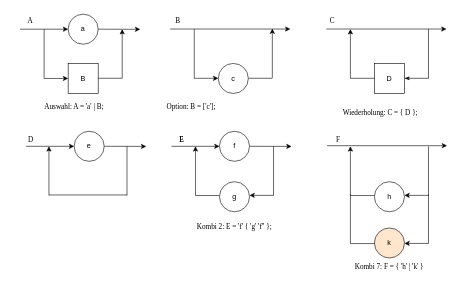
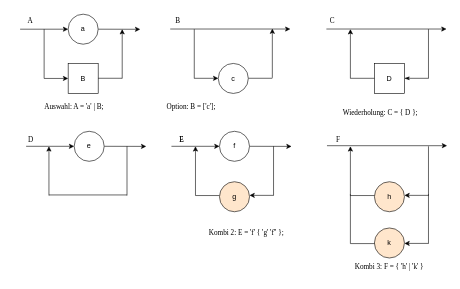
  <mxCell id="0" />
  <mxCell id="1" parent="0" />
  <mxCell id="2" value="B" style="rounded=0;whiteSpace=wrap;html=1;" parent="1" vertex="1"><mxGeometry x="113" y="105" width="50" height="50" as="geometry" /></mxCell>
  <mxCell id="3" style="edgeStyle=none;html=1;exitX=1;exitY=0.5;exitDx=0;exitDy=0;" parent="1" source="4" edge="1"><mxGeometry relative="1" as="geometry"><mxPoint x="233" y="48.143" as="targetPoint" /></mxGeometry></mxCell>
  <mxCell id="4" value="a" style="ellipse;whiteSpace=wrap;html=1;aspect=fixed;" parent="1" vertex="1"><mxGeometry x="113" y="23" width="50" height="50" as="geometry" /></mxCell>
  <mxCell id="5" value="" style="endArrow=classic;html=1;" parent="1" edge="1"><mxGeometry width="50" height="50" relative="1" as="geometry"><mxPoint x="33" y="48" as="sourcePoint" /><mxPoint x="113" y="48" as="targetPoint" /></mxGeometry></mxCell>
  <mxCell id="6" value="" style="endArrow=none;html=1;endFill=0;" parent="1" edge="1"><mxGeometry width="50" height="50" relative="1" as="geometry"><mxPoint x="73" y="48" as="sourcePoint" /><mxPoint x="73" y="130" as="targetPoint" /></mxGeometry></mxCell>
  <mxCell id="7" value="" style="endArrow=classic;html=1;" parent="1" edge="1"><mxGeometry width="50" height="50" relative="1" as="geometry"><mxPoint x="73" y="130" as="sourcePoint" /><mxPoint x="113" y="130" as="targetPoint" /></mxGeometry></mxCell>
  <mxCell id="8" value="" style="endArrow=none;html=1;endFill=0;" parent="1" edge="1"><mxGeometry width="50" height="50" relative="1" as="geometry"><mxPoint x="163" y="129.71" as="sourcePoint" /><mxPoint x="203" y="129.71" as="targetPoint" /></mxGeometry></mxCell>
  <mxCell id="9" value="" style="endArrow=none;html=1;endFill=0;startArrow=classic;startFill=1;" parent="1" edge="1"><mxGeometry width="50" height="50" relative="1" as="geometry"><mxPoint x="203" y="48" as="sourcePoint" /><mxPoint x="203" y="130" as="targetPoint" /></mxGeometry></mxCell>
  <mxCell id="10" value="&lt;font face=&quot;Times New Roman&quot;&gt;Auswahl: A = 'a' | B;&lt;/font&gt;" style="text;html=1;strokeColor=none;fillColor=none;align=center;verticalAlign=middle;whiteSpace=wrap;rounded=0;" parent="1" vertex="1"><mxGeometry x="48" y="163" width="150" height="30" as="geometry" /></mxCell>
  <mxCell id="11" value="A" style="text;html=1;strokeColor=none;fillColor=none;align=center;verticalAlign=middle;whiteSpace=wrap;rounded=0;fontFamily=Times New Roman;" parent="1" vertex="1"><mxGeometry x="20" y="20" width="60" height="30" as="geometry" /></mxCell>
  <mxCell id="12" value="" style="endArrow=classic;html=1;fontFamily=Times New Roman;" parent="1" edge="1"><mxGeometry width="50" height="50" relative="1" as="geometry"><mxPoint x="283" y="47.71" as="sourcePoint" /><mxPoint x="483" y="47.71" as="targetPoint" /></mxGeometry></mxCell>
  <mxCell id="13" value="" style="endArrow=classic;html=1;fontFamily=Times New Roman;" parent="1" edge="1"><mxGeometry width="50" height="50" relative="1" as="geometry"><mxPoint x="543" y="47.71" as="sourcePoint" /><mxPoint x="743" y="47.71" as="targetPoint" /></mxGeometry></mxCell>
  <mxCell id="14" value="" style="endArrow=classic;html=1;" parent="1" edge="1"><mxGeometry width="50" height="50" relative="1" as="geometry"><mxPoint x="323" y="129.76" as="sourcePoint" /><mxPoint x="363" y="129.76" as="targetPoint" /></mxGeometry></mxCell>
  <mxCell id="15" value="" style="endArrow=none;html=1;endFill=0;" parent="1" edge="1"><mxGeometry width="50" height="50" relative="1" as="geometry"><mxPoint x="413" y="129.71" as="sourcePoint" /><mxPoint x="453" y="129.71" as="targetPoint" /></mxGeometry></mxCell>
  <mxCell id="16" value="" style="endArrow=none;html=1;endFill=0;startArrow=classic;startFill=1;" parent="1" edge="1"><mxGeometry width="50" height="50" relative="1" as="geometry"><mxPoint x="453" y="47" as="sourcePoint" /><mxPoint x="453" y="129" as="targetPoint" /></mxGeometry></mxCell>
  <mxCell id="17" value="" style="endArrow=none;html=1;endFill=0;" parent="1" edge="1"><mxGeometry width="50" height="50" relative="1" as="geometry"><mxPoint x="323" y="48" as="sourcePoint" /><mxPoint x="323" y="130" as="targetPoint" /></mxGeometry></mxCell>
  <mxCell id="18" value="c" style="ellipse;whiteSpace=wrap;html=1;aspect=fixed;" parent="1" vertex="1"><mxGeometry x="363" y="105" width="50" height="50" as="geometry" /></mxCell>
  <mxCell id="19" value="&lt;font face=&quot;Times New Roman&quot;&gt;Option: B = ['c'];&lt;/font&gt;" style="text;html=1;strokeColor=none;fillColor=none;align=center;verticalAlign=middle;whiteSpace=wrap;rounded=0;" parent="1" vertex="1"><mxGeometry x="243" y="163" width="150" height="30" as="geometry" /></mxCell>
  <mxCell id="20" value="B" style="text;html=1;strokeColor=none;fillColor=none;align=center;verticalAlign=middle;whiteSpace=wrap;rounded=0;fontFamily=Times New Roman;" parent="1" vertex="1"><mxGeometry x="266" y="20" width="60" height="30" as="geometry" /></mxCell>
  <mxCell id="21" value="D" style="rounded=0;whiteSpace=wrap;html=1;" parent="1" vertex="1"><mxGeometry x="623" y="105" width="50" height="50" as="geometry" /></mxCell>
  <mxCell id="22" value="" style="endArrow=none;html=1;endFill=0;" parent="1" edge="1"><mxGeometry width="50" height="50" relative="1" as="geometry"><mxPoint x="713" y="48" as="sourcePoint" /><mxPoint x="713" y="130" as="targetPoint" /></mxGeometry></mxCell>
  <mxCell id="23" value="" style="endArrow=none;html=1;endFill=0;startArrow=classicThin;startFill=1;" parent="1" edge="1"><mxGeometry width="50" height="50" relative="1" as="geometry"><mxPoint x="673" y="129.76" as="sourcePoint" /><mxPoint x="713" y="129.76" as="targetPoint" /></mxGeometry></mxCell>
  <mxCell id="24" value="" style="endArrow=none;html=1;endFill=0;" parent="1" edge="1"><mxGeometry width="50" height="50" relative="1" as="geometry"><mxPoint x="583" y="129.76" as="sourcePoint" /><mxPoint x="623" y="129.76" as="targetPoint" /></mxGeometry></mxCell>
  <mxCell id="25" value="" style="endArrow=none;html=1;endFill=0;startArrow=classic;startFill=1;" parent="1" edge="1"><mxGeometry width="50" height="50" relative="1" as="geometry"><mxPoint x="583" y="48" as="sourcePoint" /><mxPoint x="583" y="130" as="targetPoint" /></mxGeometry></mxCell>
  <mxCell id="26" value="&lt;font face=&quot;Times New Roman&quot;&gt;Wiederholung: C = { D };&lt;/font&gt;" style="text;html=1;strokeColor=none;fillColor=none;align=center;verticalAlign=middle;whiteSpace=wrap;rounded=0;" parent="1" vertex="1"><mxGeometry x="558" y="173" width="150" height="30" as="geometry" /></mxCell>
  <mxCell id="27" value="C" style="text;html=1;strokeColor=none;fillColor=none;align=center;verticalAlign=middle;whiteSpace=wrap;rounded=0;fontFamily=Times New Roman;" parent="1" vertex="1"><mxGeometry x="523" y="20" width="60" height="30" as="geometry" /></mxCell>
  <mxCell id="28" value="" style="endArrow=classic;html=1;fontFamily=Times New Roman;" parent="1" edge="1"><mxGeometry width="50" height="50" relative="1" as="geometry"><mxPoint x="544" y="242" as="sourcePoint" /><mxPoint x="744" y="242" as="targetPoint" /></mxGeometry></mxCell>
  <mxCell id="29" style="edgeStyle=none;html=1;exitX=1;exitY=0.5;exitDx=0;exitDy=0;" parent="1" source="30" edge="1"><mxGeometry relative="1" as="geometry"><mxPoint x="485" y="243.143" as="targetPoint" /></mxGeometry></mxCell>
  <mxCell id="30" value="f" style="ellipse;whiteSpace=wrap;html=1;aspect=fixed;" parent="1" vertex="1"><mxGeometry x="365" y="218" width="50" height="50" as="geometry" /></mxCell>
  <mxCell id="31" value="" style="endArrow=classic;html=1;" parent="1" edge="1"><mxGeometry width="50" height="50" relative="1" as="geometry"><mxPoint x="285" y="243" as="sourcePoint" /><mxPoint x="365" y="243" as="targetPoint" /></mxGeometry></mxCell>
  <mxCell id="32" value="" style="endArrow=none;html=1;endFill=0;startArrow=classic;startFill=1;" parent="1" edge="1"><mxGeometry width="50" height="50" relative="1" as="geometry"><mxPoint x="325" y="243" as="sourcePoint" /><mxPoint x="325" y="325" as="targetPoint" /></mxGeometry></mxCell>
  <mxCell id="33" value="" style="endArrow=none;html=1;endFill=0;" parent="1" edge="1"><mxGeometry width="50" height="50" relative="1" as="geometry"><mxPoint x="325" y="325" as="sourcePoint" /><mxPoint x="365" y="325" as="targetPoint" /></mxGeometry></mxCell>
  <mxCell id="34" value="" style="endArrow=none;html=1;endFill=0;startArrow=classic;startFill=1;" parent="1" edge="1"><mxGeometry width="50" height="50" relative="1" as="geometry"><mxPoint x="415" y="324.71" as="sourcePoint" /><mxPoint x="455" y="324.71" as="targetPoint" /></mxGeometry></mxCell>
  <mxCell id="35" value="" style="endArrow=none;html=1;endFill=0;startArrow=none;startFill=0;" parent="1" edge="1"><mxGeometry width="50" height="50" relative="1" as="geometry"><mxPoint x="455" y="243" as="sourcePoint" /><mxPoint x="455" y="325" as="targetPoint" /></mxGeometry></mxCell>
  <mxCell id="36" value="E" style="text;html=1;strokeColor=none;fillColor=none;align=center;verticalAlign=middle;whiteSpace=wrap;rounded=0;fontFamily=Times New Roman;" parent="1" vertex="1"><mxGeometry x="272" y="217" width="60" height="30" as="geometry" /></mxCell>
- <mxCell id="37" value="g" style="ellipse;whiteSpace=wrap;html=1;aspect=fixed;" parent="1" vertex="1"><mxGeometry x="365" y="302" width="50" height="50" as="geometry" /></mxCell>
- <mxCell id="38" value="&lt;font face=&quot;Times New Roman&quot;&gt;Kombi 2: E = 'f' { 'g' 'f'' };&lt;/font&gt;" style="text;html=1;strokeColor=none;fillColor=none;align=center;verticalAlign=middle;whiteSpace=wrap;rounded=0;" parent="1" vertex="1"><mxGeometry x="315" y="363" width="150" height="30" as="geometry" /></mxCell>
+ <mxCell id="37" value="g" style="ellipse;whiteSpace=wrap;html=1;aspect=fixed;fillColor=#ffe6cc;" parent="1" vertex="1"><mxGeometry x="365" y="302" width="50" height="50" as="geometry" /></mxCell>
+ <mxCell id="38" value="&lt;font face=&quot;Times New Roman&quot;&gt;Kombi 2: E = 'f' { 'g' 'f'' };&lt;/font&gt;" style="text;html=1;strokeColor=none;fillColor=none;align=center;verticalAlign=middle;whiteSpace=wrap;rounded=0;" parent="1" vertex="1"><mxGeometry x="335" y="373" width="150" height="30" as="geometry" /></mxCell>
  <mxCell id="39" value="D" style="text;html=1;strokeColor=none;fillColor=none;align=center;verticalAlign=middle;whiteSpace=wrap;rounded=0;fontFamily=Times New Roman;" parent="1" vertex="1"><mxGeometry x="21" y="217" width="60" height="30" as="geometry" /></mxCell>
  <mxCell id="40" style="edgeStyle=none;html=1;exitX=1;exitY=0.5;exitDx=0;exitDy=0;" parent="1" source="41" edge="1"><mxGeometry relative="1" as="geometry"><mxPoint x="243" y="243.143" as="targetPoint" /></mxGeometry></mxCell>
  <mxCell id="41" value="e" style="ellipse;whiteSpace=wrap;html=1;aspect=fixed;" parent="1" vertex="1"><mxGeometry x="123" y="218" width="50" height="50" as="geometry" /></mxCell>
  <mxCell id="42" value="" style="endArrow=classic;html=1;" parent="1" edge="1"><mxGeometry width="50" height="50" relative="1" as="geometry"><mxPoint x="43" y="243" as="sourcePoint" /><mxPoint x="123" y="243" as="targetPoint" /></mxGeometry></mxCell>
  <mxCell id="43" value="" style="endArrow=none;html=1;endFill=0;startArrow=classic;startFill=1;" parent="1" edge="1"><mxGeometry width="50" height="50" relative="1" as="geometry"><mxPoint x="81" y="243" as="sourcePoint" /><mxPoint x="81" y="325" as="targetPoint" /></mxGeometry></mxCell>
  <mxCell id="44" value="" style="endArrow=none;html=1;endFill=0;startArrow=none;startFill=0;" parent="1" edge="1"><mxGeometry width="50" height="50" relative="1" as="geometry"><mxPoint x="211" y="243" as="sourcePoint" /><mxPoint x="211" y="325" as="targetPoint" /></mxGeometry></mxCell>
  <mxCell id="45" value="" style="endArrow=none;html=1;" parent="1" edge="1"><mxGeometry width="50" height="50" relative="1" as="geometry"><mxPoint x="81" y="324" as="sourcePoint" /><mxPoint x="211" y="324" as="targetPoint" /></mxGeometry></mxCell>
- <mxCell id="46" value="h" style="ellipse;whiteSpace=wrap;html=1;aspect=fixed;" parent="1" vertex="1"><mxGeometry x="623" y="302" width="50" height="50" as="geometry" /></mxCell>
+ <mxCell id="46" value="h" style="ellipse;whiteSpace=wrap;html=1;aspect=fixed;fillColor=#ffe6cc;" parent="1" vertex="1"><mxGeometry x="623" y="302" width="50" height="50" as="geometry" /></mxCell>
  <mxCell id="47" value="k" style="ellipse;whiteSpace=wrap;html=1;aspect=fixed;fillColor=#ffe6cc;" parent="1" vertex="1"><mxGeometry x="623" y="379" width="50" height="50" as="geometry" /></mxCell>
  <mxCell id="48" value="" style="endArrow=none;html=1;endFill=0;startArrow=classic;startFill=1;" parent="1" edge="1"><mxGeometry width="50" height="50" relative="1" as="geometry"><mxPoint x="673" y="324.71" as="sourcePoint" /><mxPoint x="713" y="324.71" as="targetPoint" /></mxGeometry></mxCell>
  <mxCell id="49" value="" style="endArrow=none;html=1;endFill=0;startArrow=none;startFill=0;" parent="1" edge="1"><mxGeometry width="50" height="50" relative="1" as="geometry"><mxPoint x="713" y="243" as="sourcePoint" /><mxPoint x="713" y="325" as="targetPoint" /></mxGeometry></mxCell>
  <mxCell id="50" value="" style="endArrow=none;html=1;endFill=0;startArrow=classic;startFill=1;" parent="1" edge="1"><mxGeometry width="50" height="50" relative="1" as="geometry"><mxPoint x="673" y="404.71" as="sourcePoint" /><mxPoint x="713" y="404.71" as="targetPoint" /></mxGeometry></mxCell>
  <mxCell id="51" value="" style="endArrow=none;html=1;endFill=0;startArrow=none;startFill=0;" parent="1" edge="1"><mxGeometry width="50" height="50" relative="1" as="geometry"><mxPoint x="713" y="323" as="sourcePoint" /><mxPoint x="713" y="405" as="targetPoint" /></mxGeometry></mxCell>
  <mxCell id="52" value="" style="endArrow=none;html=1;endFill=0;startArrow=classic;startFill=1;" parent="1" edge="1"><mxGeometry width="50" height="50" relative="1" as="geometry"><mxPoint x="583" y="243" as="sourcePoint" /><mxPoint x="583" y="325" as="targetPoint" /></mxGeometry></mxCell>
  <mxCell id="53" value="" style="endArrow=none;html=1;endFill=0;" parent="1" edge="1"><mxGeometry width="50" height="50" relative="1" as="geometry"><mxPoint x="583" y="325" as="sourcePoint" /><mxPoint x="623" y="325" as="targetPoint" /></mxGeometry></mxCell>
  <mxCell id="54" value="" style="endArrow=none;html=1;endFill=0;startArrow=none;startFill=0;" parent="1" edge="1"><mxGeometry width="50" height="50" relative="1" as="geometry"><mxPoint x="583" y="323" as="sourcePoint" /><mxPoint x="583" y="405" as="targetPoint" /></mxGeometry></mxCell>
  <mxCell id="55" value="" style="endArrow=none;html=1;endFill=0;" parent="1" edge="1"><mxGeometry width="50" height="50" relative="1" as="geometry"><mxPoint x="583" y="405" as="sourcePoint" /><mxPoint x="623" y="405" as="targetPoint" /></mxGeometry></mxCell>
- <mxCell id="56" value="&lt;font face=&quot;Times New Roman&quot;&gt;Kombi 7: F = { 'h' | 'k' }&lt;/font&gt;" style="text;html=1;strokeColor=none;fillColor=none;align=center;verticalAlign=middle;whiteSpace=wrap;rounded=0;" parent="1" vertex="1"><mxGeometry x="573" y="429" width="150" height="30" as="geometry" /></mxCell>
+ <mxCell id="56" value="&lt;font face=&quot;Times New Roman&quot;&gt;Kombi 3: F = { 'h' | 'k' }&lt;/font&gt;" style="text;html=1;strokeColor=none;fillColor=none;align=center;verticalAlign=middle;whiteSpace=wrap;rounded=0;" parent="1" vertex="1"><mxGeometry x="573" y="429" width="150" height="30" as="geometry" /></mxCell>
  <mxCell id="57" value="F" style="text;html=1;strokeColor=none;fillColor=none;align=center;verticalAlign=middle;whiteSpace=wrap;rounded=0;fontFamily=Times New Roman;" parent="1" vertex="1"><mxGeometry x="533" y="217" width="60" height="30" as="geometry" /></mxCell>
  <mxCell id="58" value="E" style="text;html=1;strokeColor=none;fillColor=none;align=center;verticalAlign=middle;whiteSpace=wrap;rounded=0;fontFamily=Times New Roman;" parent="1" vertex="1"><mxGeometry x="272" y="217" width="60" height="30" as="geometry" /></mxCell>
